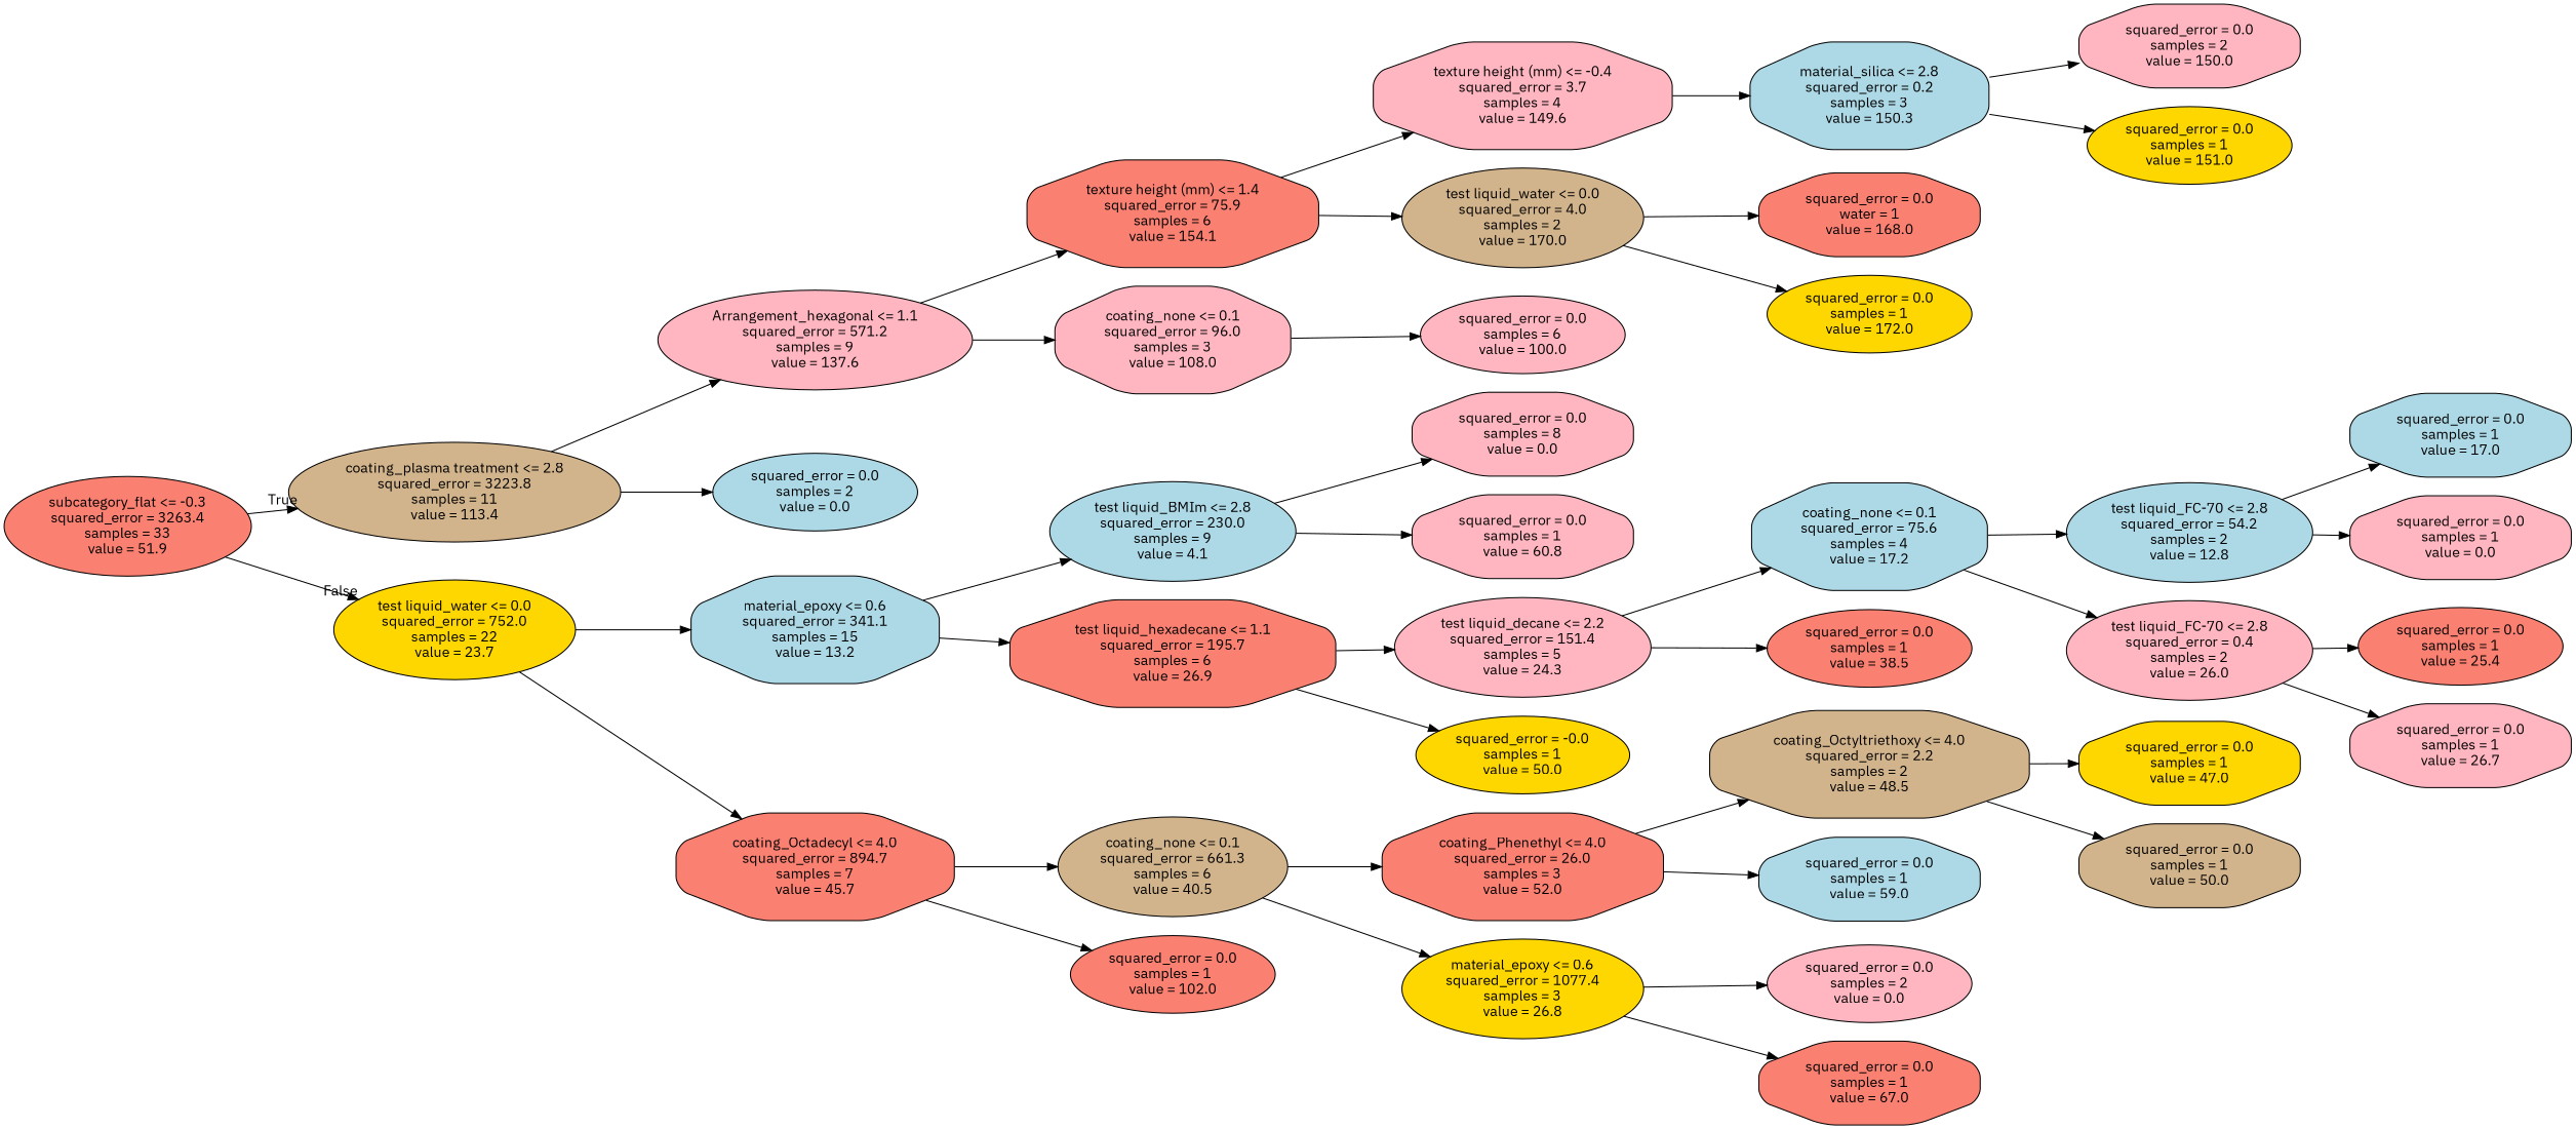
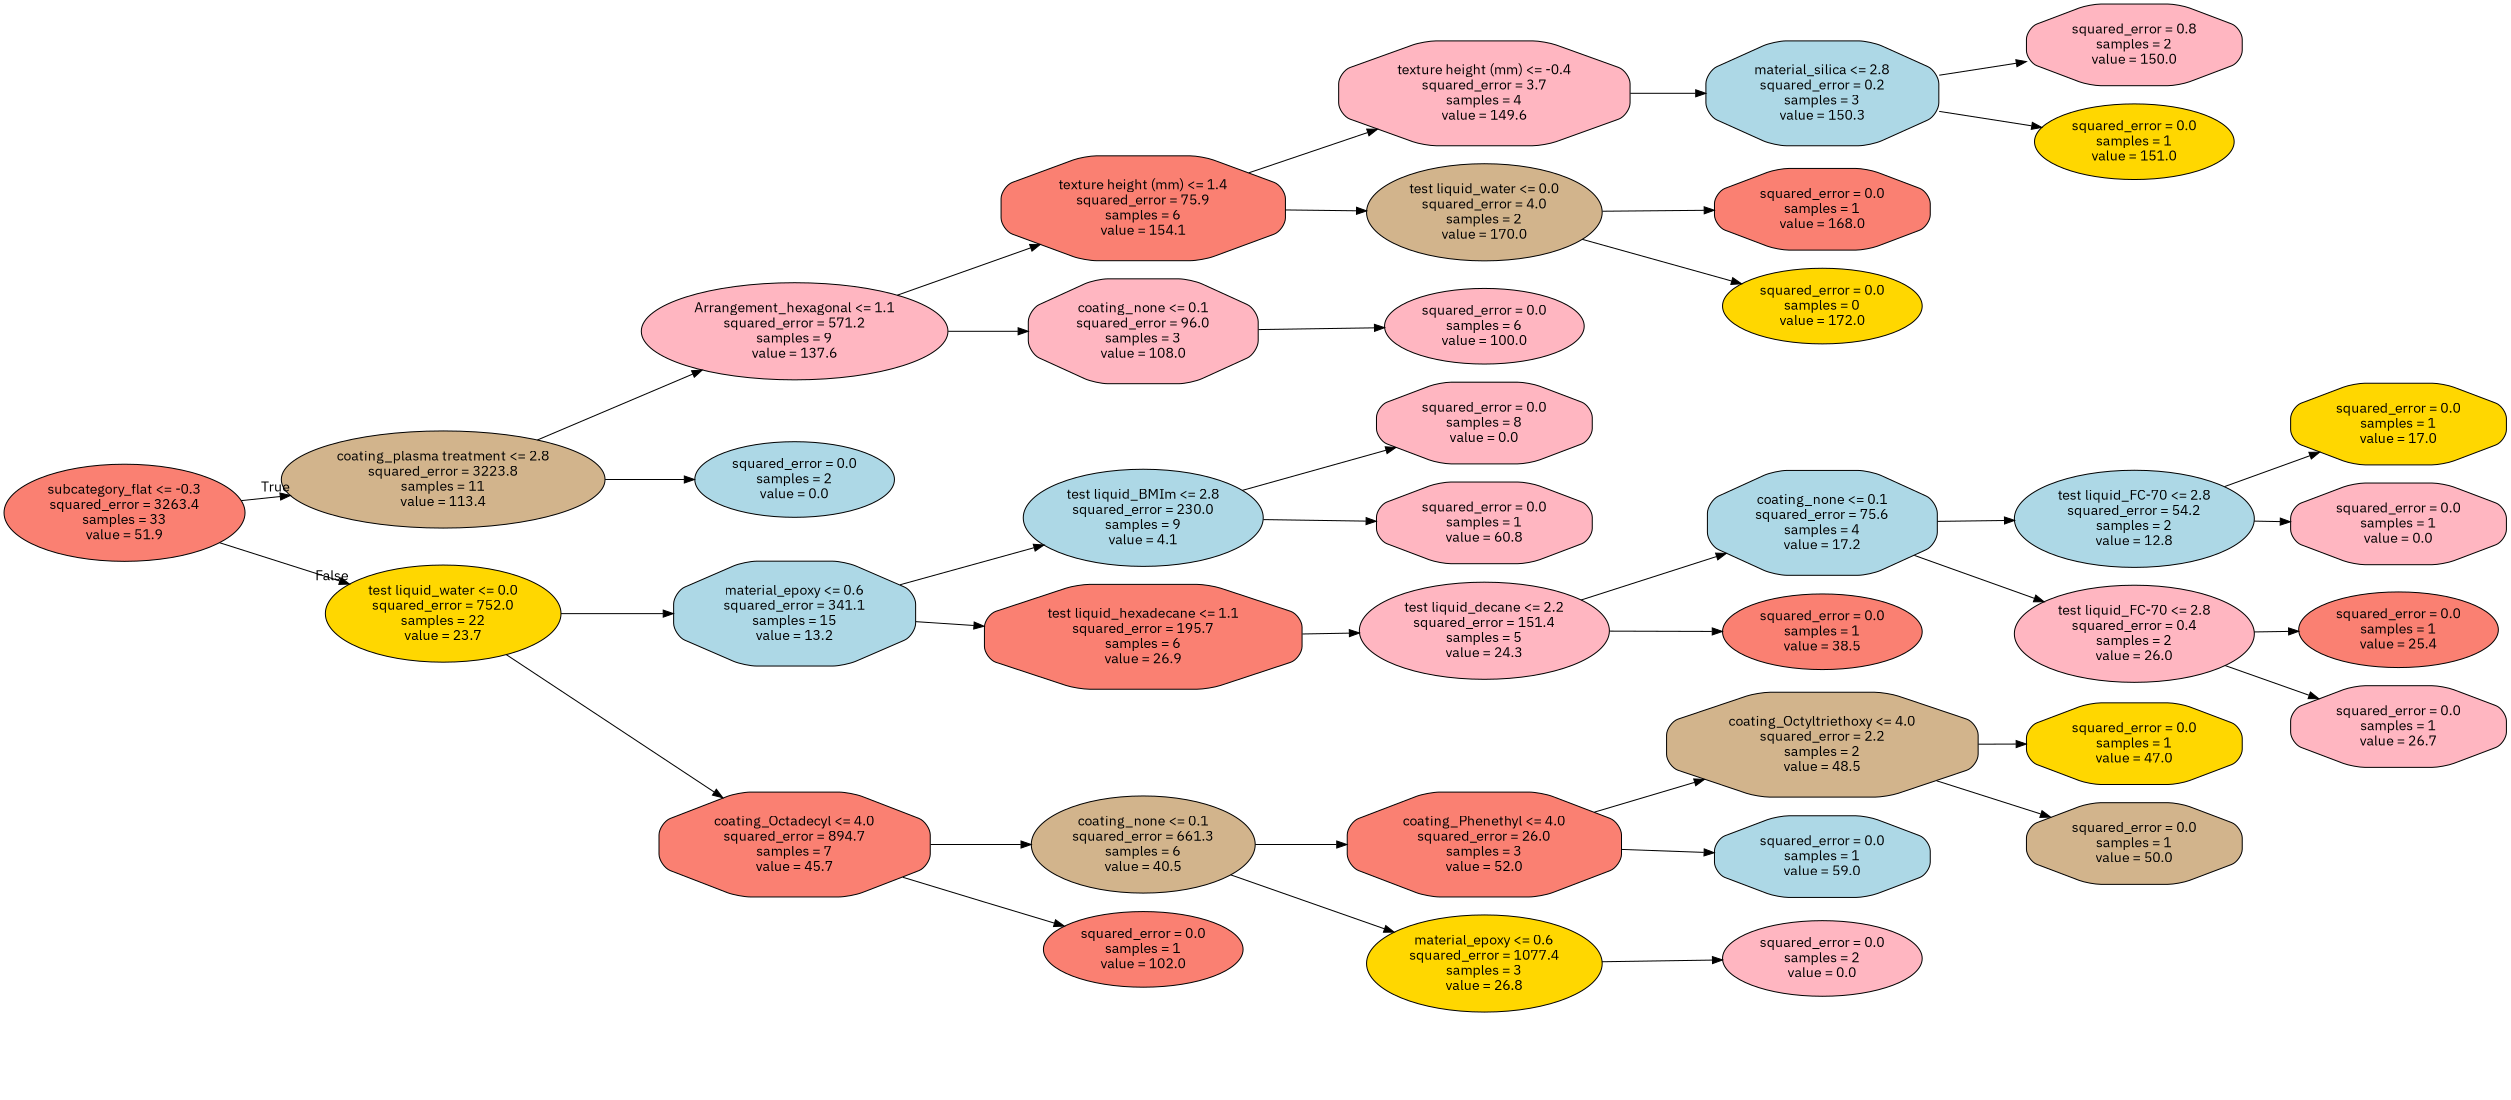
  digraph {
    fontname="IBM Plex Sans"
    rankdir=LR
    node [color=black fillcolor=lightpink fontname="IBM Plex Sans" shape=octagon style="rounded,filled"]
    edge [fontname="IBM Plex Sans"]
    n1 [fillcolor=salmon label="subcategory_flat <= -0.3\nsquared_error = 3263.4\nsamples = 33\nvalue = 51.9" shape=ellipse]
    n2 [fillcolor=tan label="coating_plasma treatment <= 2.8\nsquared_error = 3223.8\nsamples = 11\nvalue = 113.4" shape=ellipse]
    n3 [fillcolor=gold label="test liquid_water <= 0.0\nsquared_error = 752.0\nsamples = 22\nvalue = 23.7" shape=ellipse]
    n4 [label="Arrangement_hexagonal <= 1.1\nsquared_error = 571.2\nsamples = 9\nvalue = 137.6" shape=ellipse]
    n5 [fillcolor=lightblue label="squared_error = 0.0\nsamples = 2\nvalue = 0.0" shape=ellipse]
    n6 [fillcolor=lightblue label="material_epoxy <= 0.6\nsquared_error = 341.1\nsamples = 15\nvalue = 13.2"]
    n7 [fillcolor=salmon label="coating_Octadecyl <= 4.0\nsquared_error = 894.7\nsamples = 7\nvalue = 45.7"]
    n8 [fillcolor=salmon label="texture height (mm) <= 1.4\nsquared_error = 75.9\nsamples = 6\nvalue = 154.1"]
    n9 [label="coating_none <= 0.1\nsquared_error = 96.0\nsamples = 3\nvalue = 108.0"]
    n10 [label="texture height (mm) <= -0.4\nsquared_error = 3.7\nsamples = 4\nvalue = 149.6"]
    n11 [fillcolor=tan label="test liquid_water <= 0.0\nsquared_error = 4.0\nsamples = 2\nvalue = 170.0" shape=ellipse]
    n12 [label="squared_error = 0.0\nsamples = 6\nvalue = 100.0" shape=ellipse]
    n13 [fillcolor=lightblue label="material_silica <= 2.8\nsquared_error = 0.2\nsamples = 3\nvalue = 150.3"]
-   n14 [fillcolor=salmon label="squared_error = 0.0\nwater = 1\nvalue = 168.0"]
-   n15 [fillcolor=gold label="squared_error = 0.0\nsamples = 1\nvalue = 172.0" shape=ellipse]
-   n16 [label="squared_error = 0.0\nsamples = 2\nvalue = 150.0"]
+   n14 [fillcolor=salmon label="squared_error = 0.0\nsamples = 1\nvalue = 168.0"]
+   n15 [fillcolor=gold label="squared_error = 0.0\nsamples = 0\nvalue = 172.0" shape=ellipse]
+   n16 [label="squared_error = 0.8\nsamples = 2\nvalue = 150.0"]
    n17 [fillcolor=gold label="squared_error = 0.0\nsamples = 1\nvalue = 151.0" shape=ellipse]
    n18 [fillcolor=lightblue label="test liquid_BMIm <= 2.8\nsquared_error = 230.0\nsamples = 9\nvalue = 4.1" shape=ellipse]
    n19 [fillcolor=salmon label="test liquid_hexadecane <= 1.1\nsquared_error = 195.7\nsamples = 6\nvalue = 26.9"]
    n20 [fillcolor=tan label="coating_none <= 0.1\nsquared_error = 661.3\nsamples = 6\nvalue = 40.5" shape=ellipse]
    n21 [fillcolor=salmon label="squared_error = 0.0\nsamples = 1\nvalue = 102.0" shape=ellipse]
    n22 [label="squared_error = 0.0\nsamples = 8\nvalue = 0.0"]
    n23 [label="squared_error = 0.0\nsamples = 1\nvalue = 60.8"]
    n24 [label="test liquid_decane <= 2.2\nsquared_error = 151.4\nsamples = 5\nvalue = 24.3" shape=ellipse]
-   n25 [fillcolor=gold label="squared_error = -0.0\nsamples = 1\nvalue = 50.0" shape=ellipse]
    n26 [fillcolor=lightblue label="coating_none <= 0.1\nsquared_error = 75.6\nsamples = 4\nvalue = 17.2"]
    n27 [fillcolor=salmon label="squared_error = 0.0\nsamples = 1\nvalue = 38.5" shape=ellipse]
    n28 [fillcolor=lightblue label="test liquid_FC-70 <= 2.8\nsquared_error = 54.2\nsamples = 2\nvalue = 12.8" shape=ellipse]
    n29 [label="test liquid_FC-70 <= 2.8\nsquared_error = 0.4\nsamples = 2\nvalue = 26.0" shape=ellipse]
-   n30 [fillcolor=lightblue label="squared_error = 0.0\nsamples = 1\nvalue = 17.0"]
+   n30 [fillcolor=gold label="squared_error = 0.0\nsamples = 1\nvalue = 17.0"]
    n31 [label="squared_error = 0.0\nsamples = 1\nvalue = 0.0"]
    n32 [fillcolor=salmon label="squared_error = 0.0\nsamples = 1\nvalue = 25.4" shape=ellipse]
    n33 [label="squared_error = 0.0\nsamples = 1\nvalue = 26.7"]
    n34 [fillcolor=salmon label="coating_Phenethyl <= 4.0\nsquared_error = 26.0\nsamples = 3\nvalue = 52.0"]
    n35 [fillcolor=gold label="material_epoxy <= 0.6\nsquared_error = 1077.4\nsamples = 3\nvalue = 26.8" shape=ellipse]
    n36 [fillcolor=tan label="coating_Octyltriethoxy <= 4.0\nsquared_error = 2.2\nsamples = 2\nvalue = 48.5"]
    n37 [fillcolor=lightblue label="squared_error = 0.0\nsamples = 1\nvalue = 59.0"]
    n38 [label="squared_error = 0.0\nsamples = 2\nvalue = 0.0" shape=ellipse]
-   n39 [fillcolor=salmon label="squared_error = 0.0\nsamples = 1\nvalue = 67.0"]
    n40 [fillcolor=gold label="squared_error = 0.0\nsamples = 1\nvalue = 47.0"]
    n41 [fillcolor=tan label="squared_error = 0.0\nsamples = 1\nvalue = 50.0"]
    n1 -> n2 [headlabel=True labelangle=45 labeldistance=2.5]
    n1 -> n3 [headlabel=False labelangle=-45 labeldistance=2.5]
    n2 -> n4
    n2 -> n5
    n3 -> n6
    n3 -> n7
    n4 -> n8
    n4 -> n9
    n6 -> n18
    n6 -> n19
    n7 -> n20
    n7 -> n21
    n8 -> n10
    n8 -> n11
    n9 -> n12
    n10 -> n13
    n11 -> n14
    n11 -> n15
    n13 -> n16
    n13 -> n17
    n18 -> n22
    n18 -> n23
    n19 -> n24
-   n19 -> n25
    n20 -> n34
    n20 -> n35
    n24 -> n26
    n24 -> n27
    n26 -> n28
    n26 -> n29
    n28 -> n30
    n28 -> n31
    n29 -> n32
    n29 -> n33
    n34 -> n36
    n34 -> n37
    n35 -> n38
-   n35 -> n39
    n36 -> n40
    n36 -> n41
  }
